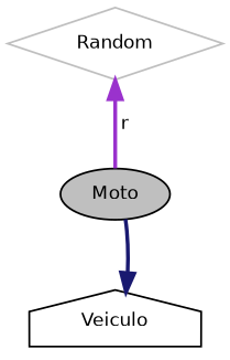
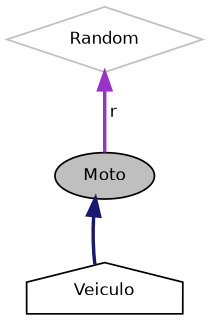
  digraph {
    node [color=black fillcolor=white fontname=Helvetica fontsize=10 style=filled]
    edge [dir=back fontname=Helvetica fontsize=10 labelfontname=Helvetica labelfontsize=10 style=bold]
    n1 [fillcolor=grey75 fontcolor=black height=0.2 label=Moto shape=ellipse width=0.4]
    n2 [height=0.2 label=Veiculo shape=house width=0.4]
    n3 [color=grey75 height=0.2 label=Random shape=diamond width=0.4]
-   n2 -> n1 [color=midnightblue]
+   n1 -> n2 [color=midnightblue]
    n3 -> n1 [color=darkorchid3 label=" r"]
  }
